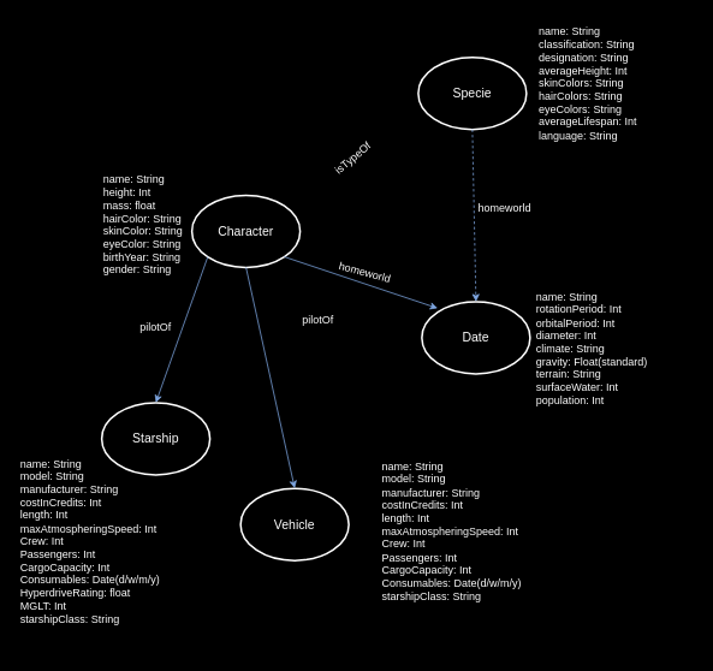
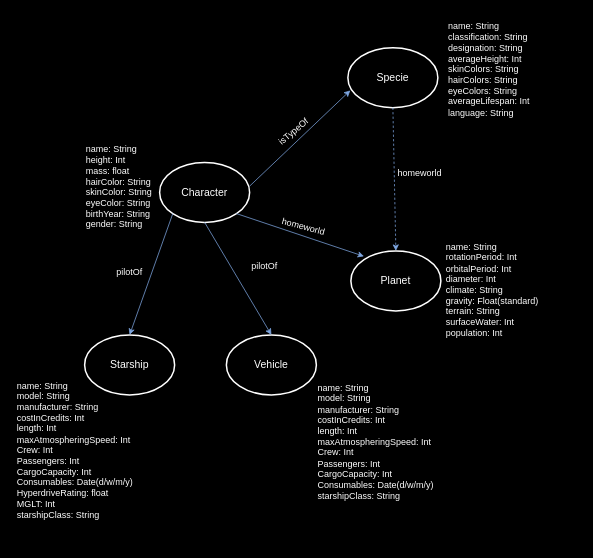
  <mxCell id="0" />
  <mxCell id="1" parent="0" />
  <mxCell id="2" style="edgeStyle=orthogonalEdgeStyle;rounded=0;orthogonalLoop=1;jettySize=auto;html=1;exitX=1;exitY=0.5;exitDx=0;exitDy=0;entryX=0;entryY=0.5;entryDx=0;entryDy=0;dashed=1;" edge="1" parent="1" source="7" target="5"><mxGeometry relative="1" as="geometry"><Array as="points"><mxPoint x="391" y="150" /></Array></mxGeometry></mxCell>
  <mxCell id="3" value="&lt;font color=&quot;#ffffff&quot; style=&quot;font-size: 14px;&quot;&gt;Character&lt;/font&gt;" style="ellipse;whiteSpace=wrap;html=1;fillColor=#000000;strokeColor=#FFFFFF;strokeWidth=2;fontSize=14;" vertex="1" parent="1"><mxGeometry x="212" y="216" width="120" height="80" as="geometry" /></mxCell>
  <mxCell id="4" value="&lt;font color=&quot;#ffffff&quot;&gt;&lt;span style=&quot;caret-color: rgb(255, 255, 255);&quot;&gt;name: String&lt;br&gt;height: Int&lt;br&gt;mass: float&lt;br&gt;hairColor: String&lt;br&gt;skinColor: String&lt;br&gt;eyeColor: String&lt;br&gt;birthYear: String&lt;br&gt;gender: String&lt;br&gt;&lt;br&gt;&lt;/span&gt;&lt;/font&gt;" style="text;html=1;strokeColor=none;fillColor=none;align=left;verticalAlign=middle;whiteSpace=wrap;rounded=0;" vertex="1" parent="1"><mxGeometry x="112" y="192.5" width="100" height="127" as="geometry" /></mxCell>
  <mxCell id="5" value="&lt;font color=&quot;#ffffff&quot; style=&quot;font-size: 14px;&quot;&gt;Specie&lt;/font&gt;" style="ellipse;whiteSpace=wrap;html=1;fillColor=#000000;strokeColor=#FFFFFF;strokeWidth=2;fontSize=14;" vertex="1" parent="1"><mxGeometry x="463" y="63" width="120" height="80" as="geometry" /></mxCell>
+ <mxCell id="6" value="" style="endArrow=classic;html=1;rounded=0;exitX=1;exitY=0.396;exitDx=0;exitDy=0;exitPerimeter=0;entryX=0.027;entryY=0.713;entryDx=0;entryDy=0;strokeColor=#7EA6E0;entryPerimeter=0;" edge="1" parent="1" source="3" target="5"><mxGeometry width="50" height="50" relative="1" as="geometry"><mxPoint x="355" y="260" as="sourcePoint" /><mxPoint x="405" y="210" as="targetPoint" /></mxGeometry></mxCell>
  <mxCell id="7" value="isTypeOf" style="text;html=1;strokeColor=none;fillColor=none;align=center;verticalAlign=middle;whiteSpace=wrap;rounded=0;fontColor=#FFFFFF;rotation=-40;" vertex="1" parent="1"><mxGeometry x="361" y="160" width="60" height="30" as="geometry" /></mxCell>
  <mxCell id="8" value="&lt;font color=&quot;#ffffff&quot;&gt;&lt;span style=&quot;caret-color: rgb(255, 255, 255);&quot;&gt;&lt;div&gt;name: String&lt;/div&gt;&lt;div&gt;classification: String&lt;/div&gt;&lt;div&gt;designation: String&lt;/div&gt;&lt;div&gt;averageHeight: Int&lt;/div&gt;&lt;div&gt;skinColors: String&lt;/div&gt;&lt;div&gt;hairColors: String&lt;/div&gt;&lt;div&gt;eyeColors: String&lt;/div&gt;&lt;div&gt;averageLifespan: Int&lt;/div&gt;&lt;div&gt;language: String&lt;/div&gt;&lt;/span&gt;&lt;/font&gt;" style="text;html=1;strokeColor=none;fillColor=none;align=left;verticalAlign=middle;whiteSpace=wrap;rounded=0;" vertex="1" parent="1"><mxGeometry x="595" y="20" width="173" height="143" as="geometry" /></mxCell>
- <mxCell id="9" value="&lt;font color=&quot;#ffffff&quot;&gt;&lt;span style=&quot;caret-color: rgb(255, 255, 255);&quot;&gt;Date&lt;/span&gt;&lt;/font&gt;" style="ellipse;whiteSpace=wrap;html=1;fillColor=#000000;strokeColor=#FFFFFF;strokeWidth=2;fontSize=14;" vertex="1" parent="1"><mxGeometry x="467" y="334" width="120" height="80" as="geometry" /></mxCell>
+ <mxCell id="9" value="&lt;font color=&quot;#ffffff&quot;&gt;&lt;span style=&quot;caret-color: rgb(255, 255, 255);&quot;&gt;Planet&lt;/span&gt;&lt;/font&gt;" style="ellipse;whiteSpace=wrap;html=1;fillColor=#000000;strokeColor=#FFFFFF;strokeWidth=2;fontSize=14;" vertex="1" parent="1"><mxGeometry x="467" y="334" width="120" height="80" as="geometry" /></mxCell>
  <mxCell id="10" value="" style="endArrow=classic;html=1;rounded=0;exitX=1;exitY=1;exitDx=0;exitDy=0;entryX=0.146;entryY=0.091;entryDx=0;entryDy=0;strokeColor=#7EA6E0;entryPerimeter=0;" edge="1" parent="1" source="3" target="9"><mxGeometry width="50" height="50" relative="1" as="geometry"><mxPoint x="380" y="353" as="sourcePoint" /><mxPoint x="506" y="278" as="targetPoint" /></mxGeometry></mxCell>
  <mxCell id="11" value="homeworld" style="text;html=1;strokeColor=none;fillColor=none;align=center;verticalAlign=middle;whiteSpace=wrap;rounded=0;fontColor=#FFFFFF;rotation=15;" vertex="1" parent="1"><mxGeometry x="374" y="287" width="60" height="30" as="geometry" /></mxCell>
  <mxCell id="12" value="&lt;div&gt;name: String&lt;/div&gt;&lt;div&gt;rotationPeriod: Int&lt;/div&gt;&lt;div&gt;orbitalPeriod: Int&lt;/div&gt;&lt;div&gt;diameter: Int&lt;/div&gt;&lt;div&gt;climate: String&lt;/div&gt;&lt;div&gt;gravity: Float(standard)&lt;/div&gt;&lt;div&gt;terrain: String&lt;/div&gt;&lt;div&gt;surfaceWater: Int&lt;/div&gt;&lt;div&gt;population: Int&lt;/div&gt;" style="text;html=1;strokeColor=none;fillColor=none;align=left;verticalAlign=middle;whiteSpace=wrap;rounded=0;fontColor=#FFFFFF;" vertex="1" parent="1"><mxGeometry x="592" y="311" width="170" height="150" as="geometry" /></mxCell>
  <mxCell id="13" value="" style="endArrow=classic;html=1;rounded=0;exitX=0.5;exitY=1;exitDx=0;exitDy=0;entryX=0.5;entryY=0;entryDx=0;entryDy=0;strokeColor=#7EA6E0;dashed=1;" edge="1" parent="1" source="5" target="9"><mxGeometry width="50" height="50" relative="1" as="geometry"><mxPoint x="342" y="258" as="sourcePoint" /><mxPoint x="468" y="183" as="targetPoint" /></mxGeometry></mxCell>
  <mxCell id="14" value="homeworld" style="text;html=1;strokeColor=none;fillColor=none;align=center;verticalAlign=middle;whiteSpace=wrap;rounded=0;fontColor=#FFFFFF;rotation=0;" vertex="1" parent="1"><mxGeometry x="529" y="216" width="60" height="30" as="geometry" /></mxCell>
  <mxCell id="15" value="&lt;font color=&quot;#ffffff&quot; style=&quot;font-size: 14px;&quot;&gt;Starship&lt;/font&gt;" style="ellipse;whiteSpace=wrap;html=1;fillColor=#000000;strokeColor=#FFFFFF;strokeWidth=2;fontSize=14;" vertex="1" parent="1"><mxGeometry x="112" y="446" width="120" height="80" as="geometry" /></mxCell>
  <mxCell id="16" value="" style="endArrow=classic;html=1;rounded=0;exitX=0;exitY=1;exitDx=0;exitDy=0;entryX=0.5;entryY=0;entryDx=0;entryDy=0;strokeColor=#7EA6E0;" edge="1" parent="1" source="3" target="15"><mxGeometry width="50" height="50" relative="1" as="geometry"><mxPoint x="285" y="323" as="sourcePoint" /><mxPoint x="444" y="458" as="targetPoint" /></mxGeometry></mxCell>
  <mxCell id="17" value="pilotOf" style="text;html=1;strokeColor=none;fillColor=none;align=center;verticalAlign=middle;whiteSpace=wrap;rounded=0;fontColor=#FFFFFF;rotation=0;" vertex="1" parent="1"><mxGeometry x="142" y="347" width="60" height="30" as="geometry" /></mxCell>
  <mxCell id="18" value="&lt;font color=&quot;#ffffff&quot;&gt;name: String&lt;br&gt;model: String&lt;br&gt;manufacturer: String&lt;br&gt;&lt;div&gt;costInCredits: Int&lt;/div&gt;&lt;div&gt;length&lt;span style=&quot;white-space: pre;&quot;&gt;: Int&lt;/span&gt;&lt;/div&gt;&lt;div&gt;maxAtmospheringSpeed&lt;span style=&quot;white-space: pre;&quot;&gt;: Int&lt;/span&gt;&lt;/div&gt;&lt;div&gt;Crew&lt;span style=&quot;white-space: pre;&quot;&gt;: Int&lt;/span&gt;&lt;/div&gt;&lt;div&gt;Passengers&lt;span style=&quot;white-space: pre;&quot;&gt;: Int&lt;/span&gt;&lt;/div&gt;&lt;div&gt;CargoCapacity: Int&lt;span style=&quot;white-space: pre;&quot;&gt;&amp;nbsp;&lt;/span&gt;&lt;/div&gt;&lt;div&gt;Consumables&lt;span style=&quot;white-space: pre;&quot;&gt;: Date(d/w/m/y)&lt;/span&gt;&lt;/div&gt;&lt;div&gt;HyperdriveRating: float&lt;span style=&quot;white-space: pre;&quot;&gt;&amp;nbsp;&lt;/span&gt;&lt;/div&gt;&lt;div&gt;MGLT&lt;span style=&quot;white-space: pre;&quot;&gt;: Int&lt;/span&gt;&lt;/div&gt;&lt;div&gt;starshipClass: String&lt;/div&gt;&lt;div&gt;&lt;br&gt;&lt;/div&gt;&lt;span style=&quot;caret-color: rgb(255, 255, 255);&quot;&gt;&lt;br&gt;&lt;/span&gt;&lt;/font&gt;" style="text;html=1;strokeColor=none;fillColor=none;align=left;verticalAlign=middle;whiteSpace=wrap;rounded=0;" vertex="1" parent="1"><mxGeometry x="20" y="506" width="179" height="216" as="geometry" /></mxCell>
- <mxCell id="19" value="&lt;font color=&quot;#ffffff&quot; style=&quot;font-size: 14px;&quot;&gt;Vehicle&lt;/font&gt;" style="ellipse;whiteSpace=wrap;html=1;fillColor=#000000;strokeColor=#FFFFFF;strokeWidth=2;fontSize=14;" vertex="1" parent="1"><mxGeometry x="266" y="541" width="120" height="80" as="geometry" /></mxCell>
+ <mxCell id="19" value="&lt;font color=&quot;#ffffff&quot; style=&quot;font-size: 14px;&quot;&gt;Vehicle&lt;/font&gt;" style="ellipse;whiteSpace=wrap;html=1;fillColor=#000000;strokeColor=#FFFFFF;strokeWidth=2;fontSize=14;" vertex="1" parent="1"><mxGeometry x="301" y="446" width="120" height="80" as="geometry" /></mxCell>
  <mxCell id="20" value="" style="endArrow=classic;html=1;rounded=0;exitX=0.5;exitY=1;exitDx=0;exitDy=0;entryX=0.5;entryY=0;entryDx=0;entryDy=0;strokeColor=#7EA6E0;" edge="1" parent="1" source="3" target="19"><mxGeometry width="50" height="50" relative="1" as="geometry"><mxPoint x="240" y="294" as="sourcePoint" /><mxPoint x="182" y="431" as="targetPoint" /></mxGeometry></mxCell>
  <mxCell id="21" value="pilotOf" style="text;html=1;strokeColor=none;fillColor=none;align=center;verticalAlign=middle;whiteSpace=wrap;rounded=0;fontColor=#FFFFFF;rotation=0;" vertex="1" parent="1"><mxGeometry x="322" y="340" width="60" height="30" as="geometry" /></mxCell>
  <mxCell id="22" value="&lt;font color=&quot;#ffffff&quot;&gt;name: String&lt;br&gt;model: String&lt;br&gt;manufacturer: String&lt;br&gt;&lt;div&gt;costInCredits: Int&lt;/div&gt;&lt;div&gt;length&lt;span style=&quot;white-space: pre;&quot;&gt;: Int&lt;/span&gt;&lt;/div&gt;&lt;div&gt;maxAtmospheringSpeed&lt;span style=&quot;white-space: pre;&quot;&gt;: Int&lt;/span&gt;&lt;/div&gt;&lt;div&gt;Crew&lt;span style=&quot;white-space: pre;&quot;&gt;: Int&lt;/span&gt;&lt;/div&gt;&lt;div&gt;Passengers&lt;span style=&quot;white-space: pre;&quot;&gt;: Int&lt;/span&gt;&lt;/div&gt;&lt;div&gt;CargoCapacity: Int&lt;span style=&quot;white-space: pre;&quot;&gt;&amp;nbsp;&lt;/span&gt;&lt;/div&gt;&lt;div&gt;Consumables&lt;span style=&quot;white-space: pre;&quot;&gt;: Date(d/w/m/y)&lt;/span&gt;&lt;/div&gt;&lt;div&gt;starshipClass: String&lt;/div&gt;&lt;div&gt;&lt;br&gt;&lt;/div&gt;&lt;span style=&quot;caret-color: rgb(255, 255, 255);&quot;&gt;&lt;br&gt;&lt;/span&gt;&lt;/font&gt;" style="text;html=1;strokeColor=none;fillColor=none;align=left;verticalAlign=middle;whiteSpace=wrap;rounded=0;" vertex="1" parent="1"><mxGeometry x="421" y="512" width="179" height="182" as="geometry" /></mxCell>
